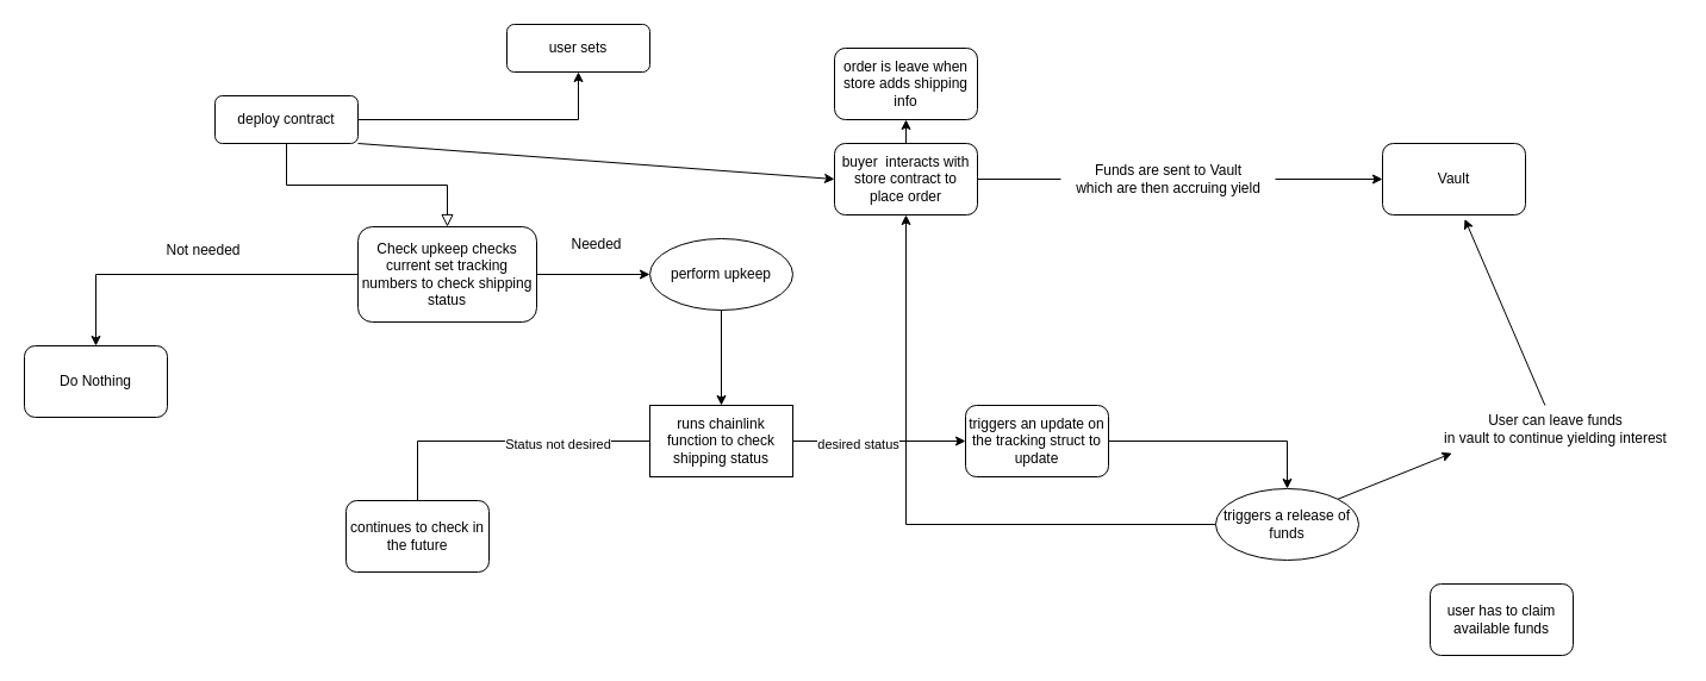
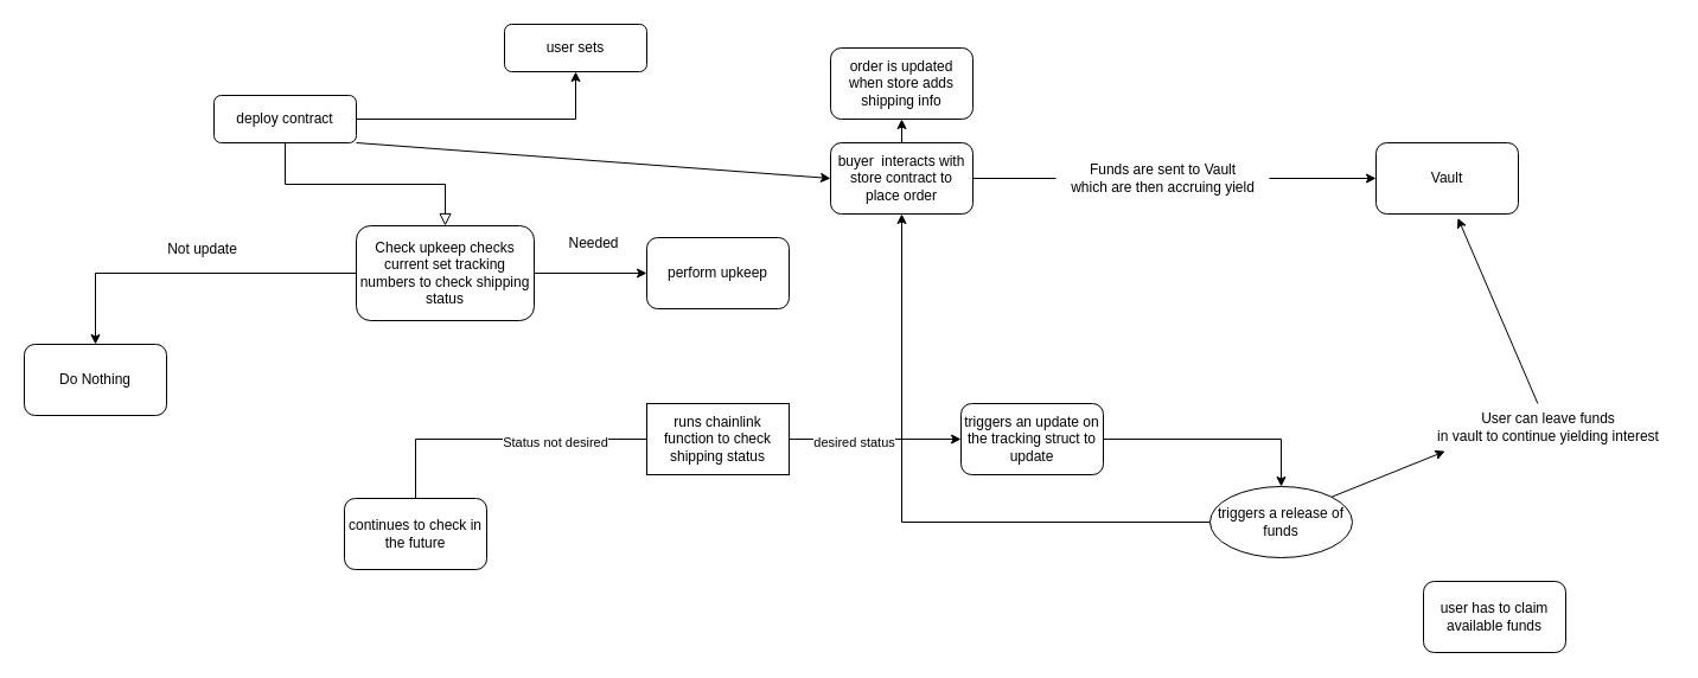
  <mxCell id="0" />
  <mxCell id="1" parent="0" />
  <mxCell id="2" value="" style="rounded=0;html=1;jettySize=auto;orthogonalLoop=1;fontSize=11;endArrow=block;endFill=0;endSize=8;strokeWidth=1;shadow=0;labelBackgroundColor=none;edgeStyle=orthogonalEdgeStyle;entryX=0.5;entryY=0;entryDx=0;entryDy=0;" parent="1" source="5" target="8" edge="1"><mxGeometry relative="1" as="geometry"><mxPoint x="360" y="180" as="targetPoint" /></mxGeometry></mxCell>
  <mxCell id="3" value="" style="edgeStyle=orthogonalEdgeStyle;rounded=0;orthogonalLoop=1;jettySize=auto;html=1;" parent="1" source="5" target="9" edge="1"><mxGeometry relative="1" as="geometry" /></mxCell>
  <mxCell id="4" style="edgeStyle=none;html=1;exitX=1;exitY=1;exitDx=0;exitDy=0;entryX=0;entryY=0.5;entryDx=0;entryDy=0;" edge="1" parent="1" source="5" target="30"><mxGeometry relative="1" as="geometry" /></mxCell>
  <mxCell id="5" value="deploy contract" style="rounded=1;whiteSpace=wrap;html=1;fontSize=12;glass=0;strokeWidth=1;shadow=0;" parent="1" vertex="1"><mxGeometry x="180" y="80" width="120" height="40" as="geometry" /></mxCell>
  <mxCell id="6" value="" style="edgeStyle=orthogonalEdgeStyle;rounded=0;orthogonalLoop=1;jettySize=auto;html=1;" parent="1" source="8" target="10" edge="1"><mxGeometry relative="1" as="geometry" /></mxCell>
  <mxCell id="7" value="" style="edgeStyle=orthogonalEdgeStyle;rounded=0;orthogonalLoop=1;jettySize=auto;html=1;" parent="1" source="8" target="13" edge="1"><mxGeometry relative="1" as="geometry" /></mxCell>
  <mxCell id="8" value="Check upkeep checks current set tracking numbers to check shipping status" style="rounded=1;whiteSpace=wrap;html=1;fontSize=12;glass=0;strokeWidth=1;shadow=0;" parent="1" vertex="1"><mxGeometry x="300" y="190" width="150" height="80" as="geometry" /></mxCell>
  <mxCell id="9" value="user sets" style="rounded=1;whiteSpace=wrap;html=1;fontSize=12;glass=0;strokeWidth=1;shadow=0;" parent="1" vertex="1"><mxGeometry x="425" y="20" width="120" height="40" as="geometry" /></mxCell>
  <mxCell id="10" value="Do Nothing" style="whiteSpace=wrap;html=1;rounded=1;glass=0;strokeWidth=1;shadow=0;" parent="1" vertex="1"><mxGeometry x="20" y="290" width="120" height="60" as="geometry" /></mxCell>
- <mxCell id="11" value="Not needed" style="text;html=1;align=center;verticalAlign=middle;resizable=0;points=[];autosize=1;strokeColor=none;fillColor=none;" parent="1" vertex="1"><mxGeometry x="125" y="195" width="90" height="30" as="geometry" /></mxCell>
- <mxCell id="12" value="" style="edgeStyle=orthogonalEdgeStyle;rounded=0;orthogonalLoop=1;jettySize=auto;html=1;" parent="1" source="13" target="19" edge="1"><mxGeometry relative="1" as="geometry" /></mxCell>
- <mxCell id="13" value="perform upkeep" style="ellipse;whiteSpace=wrap;html=1;glass=0;strokeWidth=1;shadow=0;" parent="1" vertex="1"><mxGeometry x="545" y="200" width="120" height="60" as="geometry" /></mxCell>
+ <mxCell id="11" value="Not update" style="text;html=1;align=center;verticalAlign=middle;resizable=0;points=[];autosize=1;strokeColor=none;fillColor=none;" parent="1" vertex="1"><mxGeometry x="125" y="195" width="90" height="30" as="geometry" /></mxCell>
+ <mxCell id="13" value="perform upkeep" style="whiteSpace=wrap;html=1;rounded=1;glass=0;strokeWidth=1;shadow=0;" parent="1" vertex="1"><mxGeometry x="545" y="200" width="120" height="60" as="geometry" /></mxCell>
  <mxCell id="14" value="Needed" style="text;html=1;align=center;verticalAlign=middle;resizable=0;points=[];autosize=1;strokeColor=none;fillColor=none;" parent="1" vertex="1"><mxGeometry x="465" y="190" width="70" height="30" as="geometry" /></mxCell>
  <mxCell id="15" value="" style="edgeStyle=orthogonalEdgeStyle;rounded=0;orthogonalLoop=1;jettySize=auto;html=1;endArrow=none;" parent="1" source="19" target="20" edge="1"><mxGeometry relative="1" as="geometry" /></mxCell>
  <mxCell id="16" value="Status not desired" style="edgeLabel;html=1;align=center;verticalAlign=middle;resizable=0;points=[];" parent="15" vertex="1" connectable="0"><mxGeometry x="-0.363" y="2" relative="1" as="geometry"><mxPoint as="offset" /></mxGeometry></mxCell>
  <mxCell id="17" value="" style="edgeStyle=orthogonalEdgeStyle;rounded=0;orthogonalLoop=1;jettySize=auto;html=1;" parent="1" source="19" target="22" edge="1"><mxGeometry relative="1" as="geometry" /></mxCell>
  <mxCell id="18" value="desired status" style="edgeLabel;html=1;align=center;verticalAlign=middle;resizable=0;points=[];" parent="17" vertex="1" connectable="0"><mxGeometry x="-0.25" y="-2" relative="1" as="geometry"><mxPoint as="offset" /></mxGeometry></mxCell>
  <mxCell id="19" value="runs chainlink function to check shipping status" style="whiteSpace=wrap;html=1;glass=0;strokeWidth=1;shadow=0;rounded=0;" parent="1" vertex="1"><mxGeometry x="545" y="340" width="120" height="60" as="geometry" /></mxCell>
  <mxCell id="20" value="continues to check in the future" style="whiteSpace=wrap;html=1;rounded=1;glass=0;strokeWidth=1;shadow=0;" parent="1" vertex="1"><mxGeometry x="290" y="420" width="120" height="60" as="geometry" /></mxCell>
  <mxCell id="21" value="" style="edgeStyle=orthogonalEdgeStyle;rounded=0;orthogonalLoop=1;jettySize=auto;html=1;" parent="1" source="22" target="25" edge="1"><mxGeometry relative="1" as="geometry" /></mxCell>
  <mxCell id="22" value="triggers an update on the tracking struct to update" style="whiteSpace=wrap;html=1;rounded=1;glass=0;strokeWidth=1;shadow=0;" parent="1" vertex="1"><mxGeometry x="810" y="340" width="120" height="60" as="geometry" /></mxCell>
  <mxCell id="23" value="" style="edgeStyle=orthogonalEdgeStyle;rounded=0;orthogonalLoop=1;jettySize=auto;html=1;" parent="1" source="25" target="30" edge="1"><mxGeometry relative="1" as="geometry" /></mxCell>
  <mxCell id="24" style="edgeStyle=none;html=1;exitX=1;exitY=0;exitDx=0;exitDy=0;entryX=0.087;entryY=1.005;entryDx=0;entryDy=0;entryPerimeter=0;" edge="1" parent="1" source="25" target="35"><mxGeometry relative="1" as="geometry" /></mxCell>
  <mxCell id="25" value="triggers a release of funds" style="ellipse;whiteSpace=wrap;html=1;glass=0;strokeWidth=1;shadow=0;" parent="1" vertex="1"><mxGeometry x="1020" y="410" width="120" height="60" as="geometry" /></mxCell>
  <mxCell id="26" value="user has to claim available funds" style="whiteSpace=wrap;html=1;rounded=1;glass=0;strokeWidth=1;shadow=0;" parent="1" vertex="1"><mxGeometry x="1200" y="490" width="120" height="60" as="geometry" /></mxCell>
- <mxCell id="27" value="order is leave when store adds shipping info" style="rounded=1;whiteSpace=wrap;html=1;" vertex="1" parent="1"><mxGeometry x="700" y="40" width="120" height="60" as="geometry" /></mxCell>
+ <mxCell id="27" value="order is updated when store adds shipping info" style="rounded=1;whiteSpace=wrap;html=1;" vertex="1" parent="1"><mxGeometry x="700" y="40" width="120" height="60" as="geometry" /></mxCell>
  <mxCell id="28" style="edgeStyle=none;html=1;exitX=0.5;exitY=0;exitDx=0;exitDy=0;entryX=0.5;entryY=1;entryDx=0;entryDy=0;" edge="1" parent="1" source="30" target="27"><mxGeometry relative="1" as="geometry" /></mxCell>
  <mxCell id="29" style="edgeStyle=none;html=1;entryX=0;entryY=0.5;entryDx=0;entryDy=0;startArrow=none;" edge="1" parent="1" source="33" target="31"><mxGeometry relative="1" as="geometry" /></mxCell>
  <mxCell id="30" value="buyer&amp;nbsp; interacts with store contract to place order" style="rounded=1;whiteSpace=wrap;html=1;" vertex="1" parent="1"><mxGeometry x="700" y="120" width="120" height="60" as="geometry" /></mxCell>
  <mxCell id="31" value="Vault" style="rounded=1;whiteSpace=wrap;html=1;" vertex="1" parent="1"><mxGeometry x="1160" y="120" width="120" height="60" as="geometry" /></mxCell>
  <mxCell id="32" value="" style="edgeStyle=none;html=1;entryX=0;entryY=0.5;entryDx=0;entryDy=0;endArrow=none;" edge="1" parent="1" source="30" target="33"><mxGeometry relative="1" as="geometry"><mxPoint x="820" y="156.667" as="sourcePoint" /><mxPoint x="1120" y="190" as="targetPoint" /></mxGeometry></mxCell>
  <mxCell id="33" value="&lt;span style=&quot;&quot;&gt;Funds are sent to Vault &lt;br&gt;which are then accruing yield&lt;/span&gt;" style="text;html=1;align=center;verticalAlign=middle;resizable=0;points=[];autosize=1;strokeColor=none;fillColor=none;" vertex="1" parent="1"><mxGeometry x="890" y="130" width="180" height="40" as="geometry" /></mxCell>
  <mxCell id="34" style="edgeStyle=none;html=1;entryX=0.575;entryY=1.057;entryDx=0;entryDy=0;entryPerimeter=0;" edge="1" parent="1" source="35" target="31"><mxGeometry relative="1" as="geometry" /></mxCell>
  <mxCell id="35" value="User can leave funds&lt;br&gt;in vault to continue yielding interest" style="text;html=1;align=center;verticalAlign=middle;resizable=0;points=[];autosize=1;strokeColor=none;fillColor=none;" vertex="1" parent="1"><mxGeometry x="1200" y="340" width="210" height="40" as="geometry" /></mxCell>
